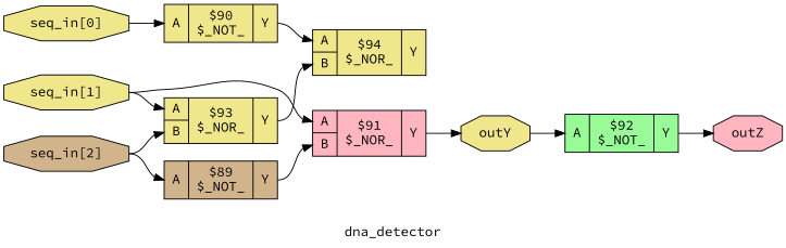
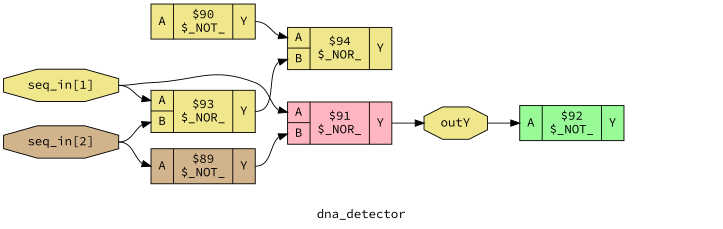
  digraph {
    fontname="Source Code Pro"
    label=dna_detector
    rankdir=LR
    remincross=true
    node [fillcolor=khaki fontname="Source Code Pro" shape=record style=filled]
    edge [color=black fontcolor=black fontname="Source Code Pro" headport="p10:w" tailport=e]
    n1 [color=black fontcolor=black label=outY shape=octagon]
    n2 [fillcolor=palegreen label="{{<p10> A}|$92\n$_NOT_|{<p11> Y}}"]
-   n3 [color=black fillcolor=lightpink fontcolor=black label=outZ shape=octagon]
-   n4 [color=black fontcolor=black label="seq_in[0]" shape=octagon]
    n5 [label="{{<p10> A}|$90\n$_NOT_|{<p11> Y}}"]
    n6 [label="{{<p10> A|<p14> B}|$94\n$_NOR_|{<p11> Y}}"]
    n7 [color=black fontcolor=black label="seq_in[1]" shape=octagon]
    n8 [fillcolor=lightpink label="{{<p10> A|<p14> B}|$91\n$_NOR_|{<p11> Y}}"]
    n9 [label="{{<p10> A|<p14> B}|$93\n$_NOR_|{<p11> Y}}"]
    n10 [color=black fillcolor=tan fontcolor=black label="seq_in[2]" shape=octagon]
    n11 [fillcolor=tan label="{{<p10> A}|$89\n$_NOT_|{<p11> Y}}"]
    n1 -> n2
-   n2 -> n3 [headport=w tailport="p11:e"]
-   n4 -> n5
    n5 -> n6 [tailport="p11:e"]
    n7 -> n8
    n7 -> n9
    n8 -> n1 [headport=w tailport="p11:e"]
    n9 -> n6 [headport="p14:w" tailport="p11:e"]
    n10 -> n9 [headport="p14:w"]
    n10 -> n11
    n11 -> n8 [headport="p14:w" tailport="p11:e"]
  }
